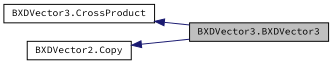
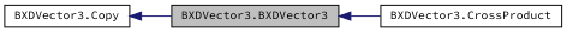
  digraph {
    fontname="Source Code Pro"
    rankdir=LR
    node [color=black fillcolor=white fontname="Source Code Pro" fontsize=10 shape=record style=filled]
    edge [color=midnightblue dir=back fontname="Source Code Pro" fontsize=10 labelfontname=Helvetica labelfontsize=10 style=solid]
    n1 [fillcolor=grey75 fontcolor=black height=0.2 label="BXDVector3.BXDVector3" width=0.4]
    n2 [height=0.2 label="BXDVector3.CrossProduct" width=0.4]
-   n3 [height=0.2 label="BXDVector2.Copy" width=0.4]
-   n2 -> n1
+   n3 [height=0.2 label="BXDVector3.Copy" width=0.4]
+   n1 -> n2
    n3 -> n1
  }
